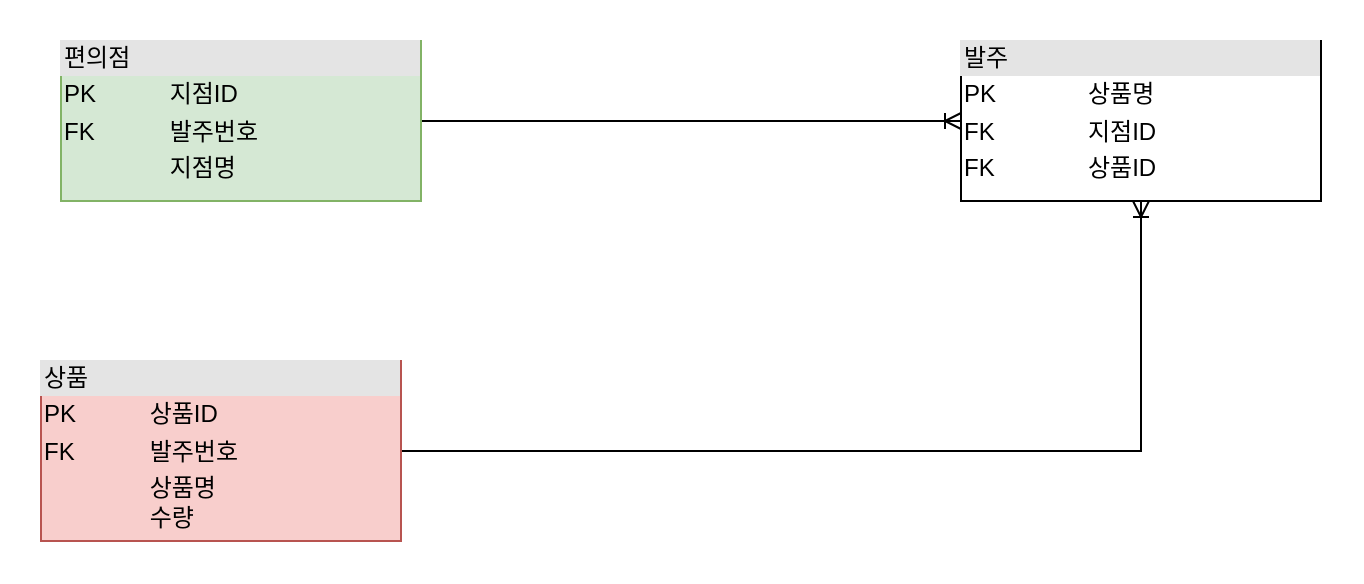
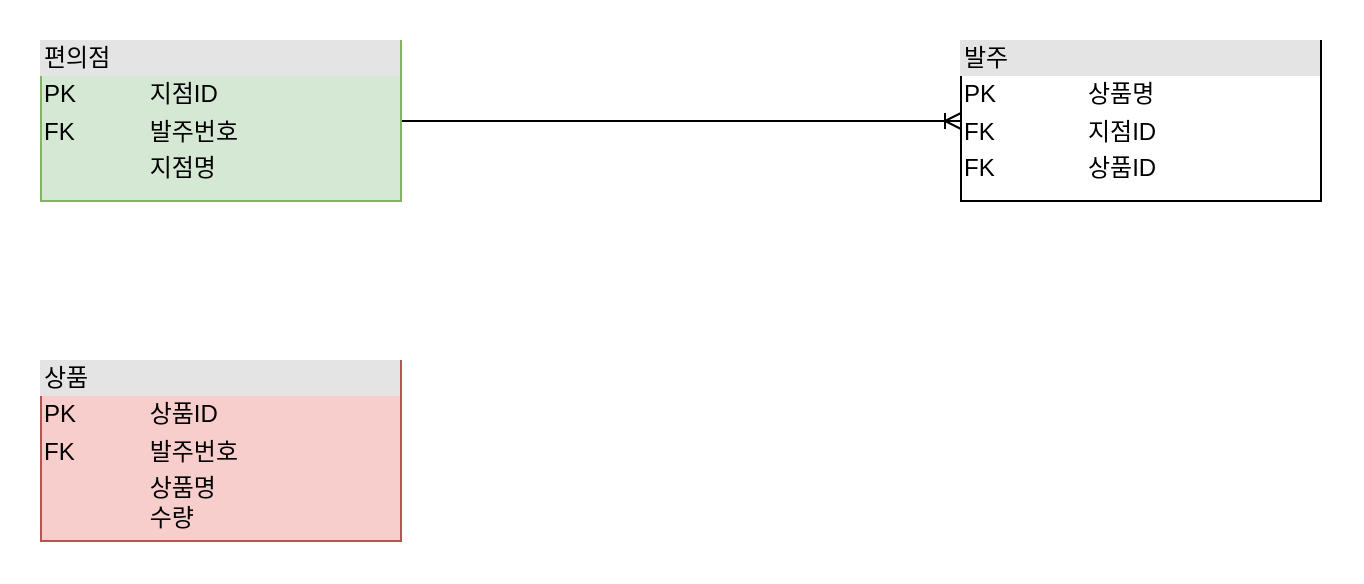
  <mxCell id="0" />
  <mxCell id="1" parent="0" />
  <mxCell id="2" style="edgeStyle=orthogonalEdgeStyle;rounded=0;orthogonalLoop=1;jettySize=auto;html=1;exitX=1;exitY=0.5;exitDx=0;exitDy=0;entryX=0;entryY=0.5;entryDx=0;entryDy=0;endArrow=ERoneToMany;endFill=0;" edge="1" parent="1" source="3" target="4"><mxGeometry relative="1" as="geometry"><mxPoint x="470" y="60" as="targetPoint" /></mxGeometry></mxCell>
- <mxCell id="3" value="&lt;div style=&quot;box-sizing: border-box ; width: 100% ; background: #e4e4e4 ; padding: 2px&quot;&gt;편의점&lt;/div&gt;&lt;table style=&quot;width: 100% ; font-size: 1em&quot; cellpadding=&quot;2&quot; cellspacing=&quot;0&quot;&gt;&lt;tbody&gt;&lt;tr&gt;&lt;td&gt;PK&lt;/td&gt;&lt;td&gt;지점ID&lt;/td&gt;&lt;/tr&gt;&lt;tr&gt;&lt;td&gt;FK&lt;/td&gt;&lt;td&gt;발주번호&lt;/td&gt;&lt;/tr&gt;&lt;tr&gt;&lt;td&gt;&lt;/td&gt;&lt;td&gt;지점명&lt;/td&gt;&lt;/tr&gt;&lt;/tbody&gt;&lt;/table&gt;" style="verticalAlign=top;align=left;overflow=fill;html=1;fillColor=#d5e8d4;strokeColor=#82b366;" vertex="1" parent="1"><mxGeometry x="30" y="20" width="180" height="80" as="geometry" /></mxCell>
+ <mxCell id="3" value="&lt;div style=&quot;box-sizing: border-box ; width: 100% ; background: #e4e4e4 ; padding: 2px&quot;&gt;편의점&lt;/div&gt;&lt;table style=&quot;width: 100% ; font-size: 1em&quot; cellpadding=&quot;2&quot; cellspacing=&quot;0&quot;&gt;&lt;tbody&gt;&lt;tr&gt;&lt;td&gt;PK&lt;/td&gt;&lt;td&gt;지점ID&lt;/td&gt;&lt;/tr&gt;&lt;tr&gt;&lt;td&gt;FK&lt;/td&gt;&lt;td&gt;발주번호&lt;/td&gt;&lt;/tr&gt;&lt;tr&gt;&lt;td&gt;&lt;/td&gt;&lt;td&gt;지점명&lt;/td&gt;&lt;/tr&gt;&lt;/tbody&gt;&lt;/table&gt;" style="verticalAlign=top;align=left;overflow=fill;html=1;fillColor=#d5e8d4;strokeColor=#82b366;" vertex="1" parent="1"><mxGeometry x="20" y="20" width="180" height="80" as="geometry" /></mxCell>
  <mxCell id="4" value="&lt;div style=&quot;box-sizing: border-box ; width: 100% ; background: #e4e4e4 ; padding: 2px&quot;&gt;발주&lt;/div&gt;&lt;table style=&quot;width: 100% ; font-size: 1em&quot; cellpadding=&quot;2&quot; cellspacing=&quot;0&quot;&gt;&lt;tbody&gt;&lt;tr&gt;&lt;td&gt;PK&lt;/td&gt;&lt;td&gt;상품명&lt;/td&gt;&lt;/tr&gt;&lt;tr&gt;&lt;td&gt;FK&lt;/td&gt;&lt;td&gt;지점ID&lt;/td&gt;&lt;/tr&gt;&lt;tr&gt;&lt;td&gt;FK&lt;/td&gt;&lt;td&gt;상품ID&lt;br&gt;&lt;/td&gt;&lt;/tr&gt;&lt;/tbody&gt;&lt;/table&gt;" style="verticalAlign=top;align=left;overflow=fill;html=1;" vertex="1" parent="1"><mxGeometry x="480" y="20" width="180" height="80" as="geometry" /></mxCell>
- <mxCell id="5" style="edgeStyle=orthogonalEdgeStyle;rounded=0;orthogonalLoop=1;jettySize=auto;html=1;endArrow=ERoneToMany;endFill=0;entryX=0.5;entryY=1;entryDx=0;entryDy=0;startArrow=baseDash;startFill=0;exitX=1;exitY=0.5;exitDx=0;exitDy=0;" edge="1" parent="1" source="6" target="4"><mxGeometry relative="1" as="geometry"><mxPoint x="570" y="120" as="targetPoint" /><mxPoint x="210" y="225" as="sourcePoint" /></mxGeometry></mxCell>
  <mxCell id="6" value="&lt;div style=&quot;box-sizing: border-box ; width: 100% ; background: #e4e4e4 ; padding: 2px&quot;&gt;상품&lt;/div&gt;&lt;table style=&quot;width: 100% ; font-size: 1em&quot; cellpadding=&quot;2&quot; cellspacing=&quot;0&quot;&gt;&lt;tbody&gt;&lt;tr&gt;&lt;td&gt;PK&lt;/td&gt;&lt;td&gt;상품ID&lt;/td&gt;&lt;/tr&gt;&lt;tr&gt;&lt;td&gt;FK&lt;/td&gt;&lt;td&gt;발주번호&lt;/td&gt;&lt;/tr&gt;&lt;tr&gt;&lt;td&gt;&lt;/td&gt;&lt;td&gt;상품명&lt;br&gt;수량&lt;/td&gt;&lt;/tr&gt;&lt;/tbody&gt;&lt;/table&gt;" style="verticalAlign=top;align=left;overflow=fill;html=1;fillColor=#f8cecc;strokeColor=#b85450;" vertex="1" parent="1"><mxGeometry x="20" y="180" width="180" height="90" as="geometry" /></mxCell>
